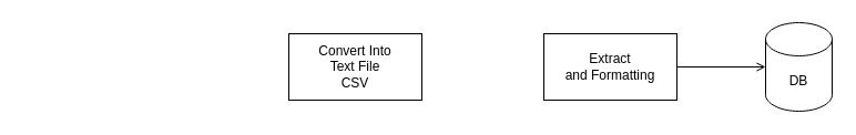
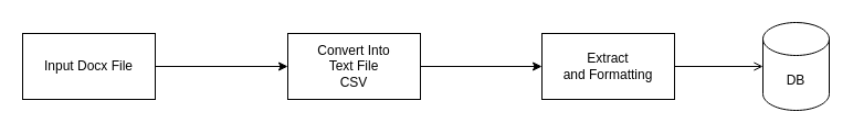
  <mxCell id="0" />
  <mxCell id="1" parent="0" />
+ <mxCell id="2" style="edgeStyle=orthogonalEdgeStyle;rounded=0;orthogonalLoop=1;jettySize=auto;html=1;" edge="1" parent="1" source="3" target="5"><mxGeometry relative="1" as="geometry" /></mxCell>
+ <mxCell id="3" value="Input Docx File" style="rounded=0;whiteSpace=wrap;html=1;" vertex="1" parent="1"><mxGeometry x="20" y="30" width="120" height="60" as="geometry" /></mxCell>
+ <mxCell id="4" style="edgeStyle=orthogonalEdgeStyle;rounded=0;orthogonalLoop=1;jettySize=auto;html=1;" edge="1" parent="1" source="5" target="8"><mxGeometry relative="1" as="geometry" /></mxCell>
  <mxCell id="5" value="Convert Into &lt;br&gt;Text File&lt;br&gt;CSV" style="rounded=0;whiteSpace=wrap;html=1;" vertex="1" parent="1"><mxGeometry x="260" y="30" width="120" height="60" as="geometry" /></mxCell>
  <mxCell id="6" value="DB" style="shape=cylinder3;whiteSpace=wrap;html=1;boundedLbl=1;backgroundOutline=1;size=15;" vertex="1" parent="1"><mxGeometry x="690" y="20" width="60" height="80" as="geometry" /></mxCell>
  <mxCell id="7" style="edgeStyle=orthogonalEdgeStyle;rounded=0;orthogonalLoop=1;jettySize=auto;html=1;entryX=0;entryY=0.5;entryDx=0;entryDy=0;entryPerimeter=0;endArrow=open;" edge="1" parent="1" source="8" target="6"><mxGeometry relative="1" as="geometry" /></mxCell>
  <mxCell id="8" value="Extract&lt;br&gt;and Formatting" style="rounded=0;whiteSpace=wrap;html=1;" vertex="1" parent="1"><mxGeometry x="490" y="30" width="120" height="60" as="geometry" /></mxCell>
